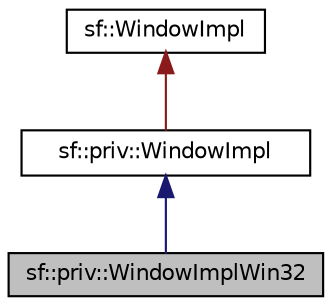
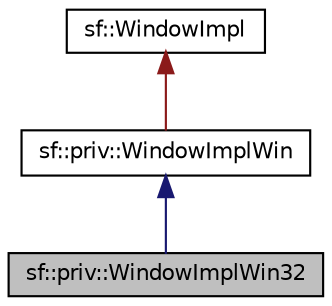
  digraph {
    node [color=black fillcolor=white fontname=Helvetica fontsize=10 shape=record style=filled]
    edge [dir=back fontname=Helvetica fontsize=10 labelfontname=Helvetica labelfontsize=10 style=solid]
    n1 [fillcolor=grey75 fontcolor=black height=0.2 label="sf::priv::WindowImplWin32" width=0.4]
-   n2 [height=0.2 label="sf::priv::WindowImpl" width=0.4]
+   n2 [height=0.2 label="sf::priv::WindowImplWin" width=0.4]
    n3 [height=0.2 label="sf::WindowImpl" width=0.4]
    n2 -> n1 [color=midnightblue]
    n3 -> n2 [color=firebrick4]
  }
